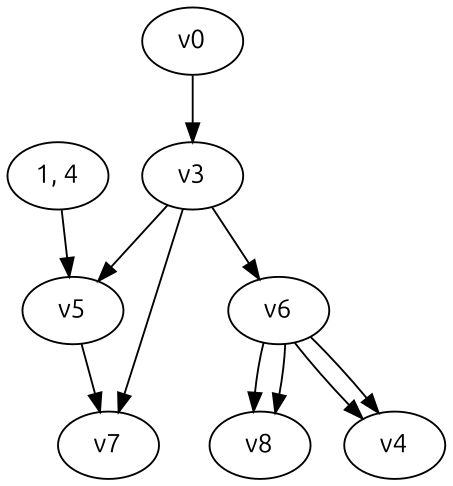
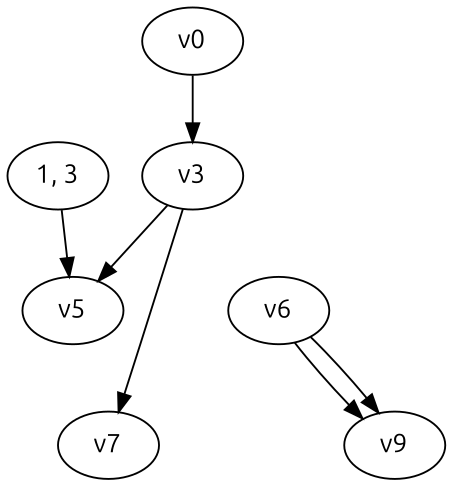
  digraph {
    fontname=Ubuntu
    node [fontname=Ubuntu]
    edge [fontname=Ubuntu]
-   n1 [label="1, 4"]
+   n1 [label="1, 3"]
    v5
    v7
    v6
-   v8
-   v9 [label=v4]
+   v9
    v0
    v3
    n1 -> v5
-   v5 -> v7
-   v6 -> v8
-   v6 -> v8
    v6 -> v9
    v6 -> v9
    v0 -> v3
    v3 -> v5
    v3 -> v7
-   v3 -> v6
  }
